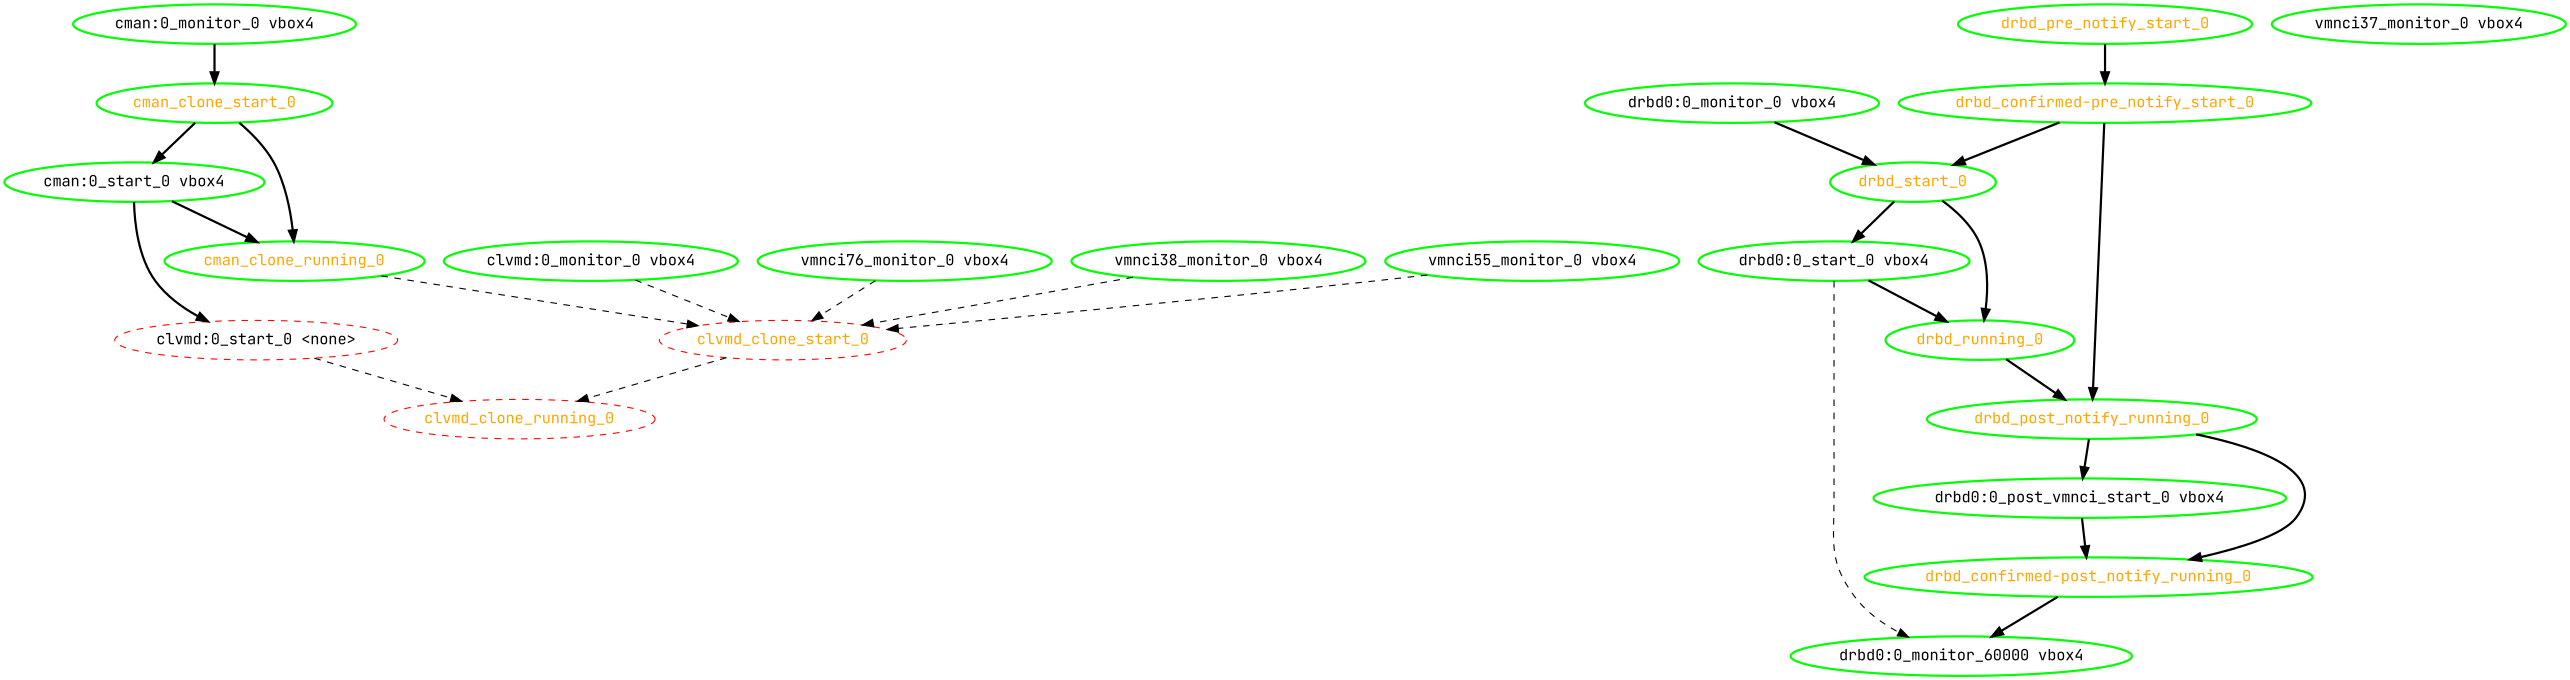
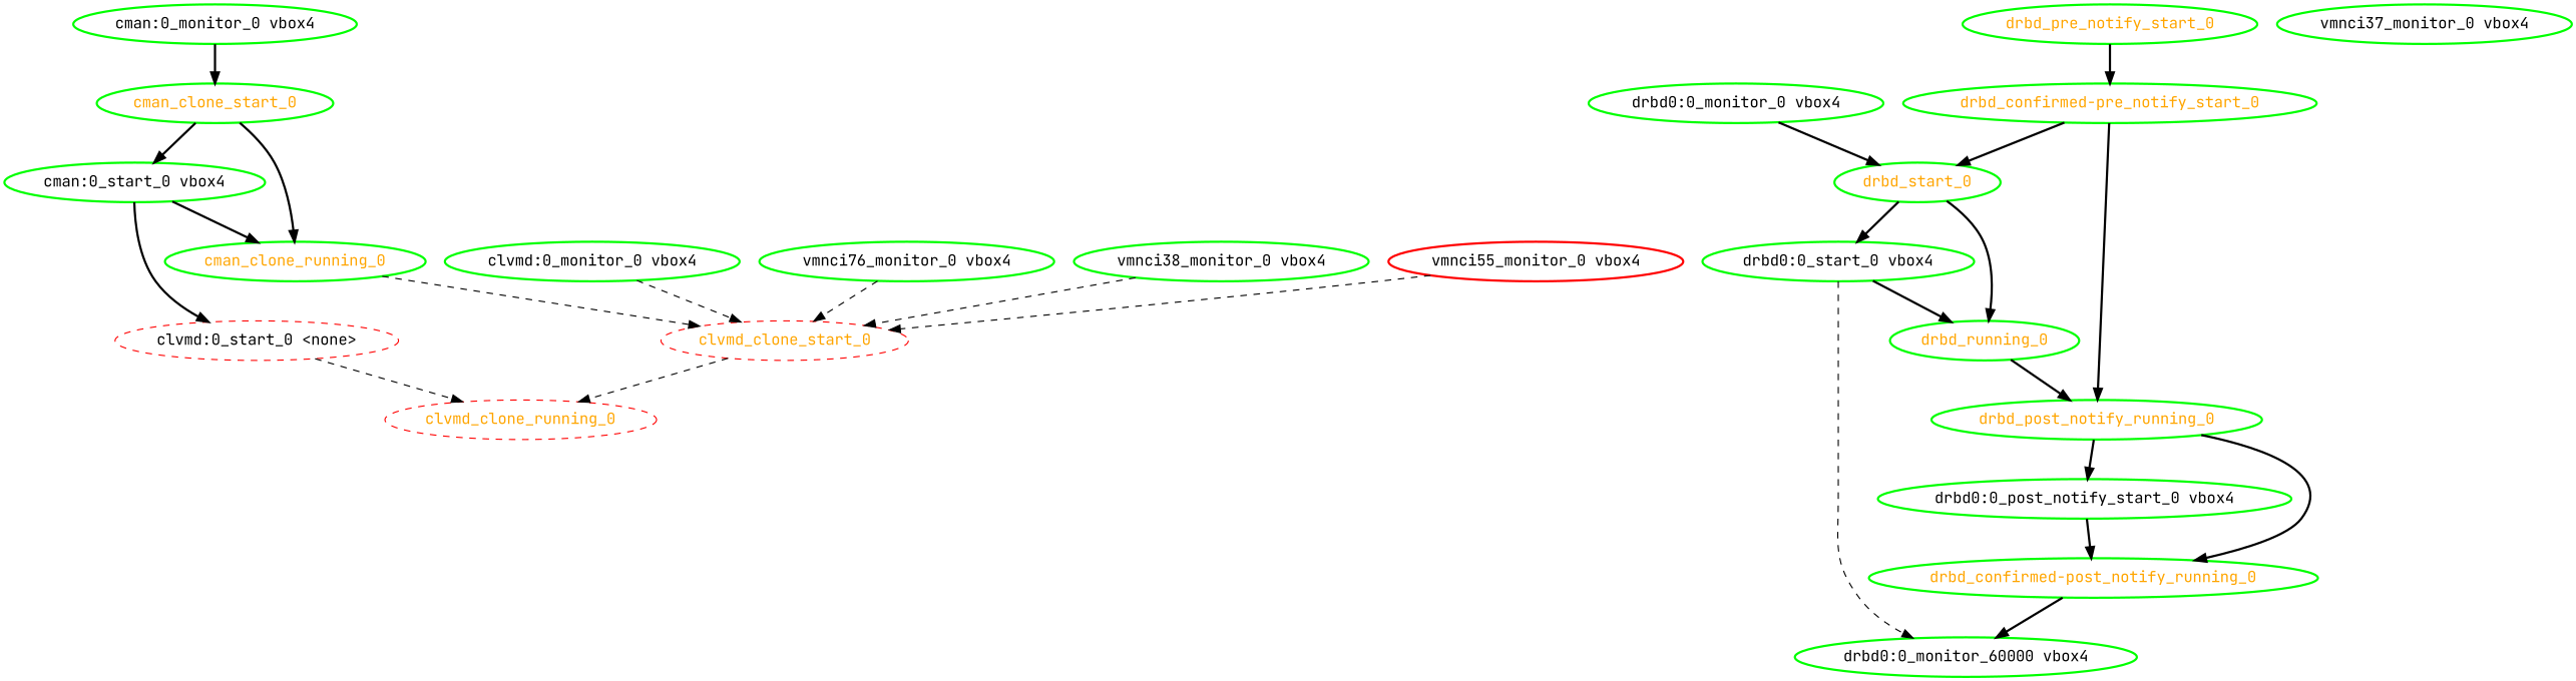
  digraph {
    fontname="JetBrains Mono"
    node [color=green fontcolor=black fontname="JetBrains Mono" style=bold]
    edge [fontname="JetBrains Mono" style=bold]
    clvmd_clone_start_0 [color=red fontcolor=orange style=dashed]
    "clvmd:0_monitor_0 vbox4"
    clvmd_clone_running_0 [color=red fontcolor=orange style=dashed]
    "clvmd:0_start_0 <none>" [color=red style=dashed]
    cman_clone_start_0 [fontcolor=orange]
    "cman:0_monitor_0 vbox4"
    "cman:0_start_0 vbox4"
    cman_clone_running_0 [fontcolor=orange]
    drbd_start_0 [fontcolor=orange]
    "drbd0:0_monitor_0 vbox4"
    "drbd0:0_start_0 vbox4"
    drbd_running_0 [fontcolor=orange]
    "drbd0:0_monitor_60000 vbox4"
    drbd_post_notify_running_0 [fontcolor=orange]
    "drbd_confirmed-post_notify_running_0" [fontcolor=orange]
-   "drbd0:0_post_notify_start_0 vbox4" [label="drbd0:0_post_vmnci_start_0 vbox4"]
+   "drbd0:0_post_notify_start_0 vbox4"
    "drbd_confirmed-pre_notify_start_0" [fontcolor=orange]
    drbd_pre_notify_start_0 [fontcolor=orange]
    n19 [label="vmnci76_monitor_0 vbox4"]
    "vmnci37_monitor_0 vbox4"
    "vmnci38_monitor_0 vbox4"
-   "vmnci55_monitor_0 vbox4"
+   "vmnci55_monitor_0 vbox4" [color=red]
    clvmd_clone_start_0 -> clvmd_clone_running_0 [style=dashed]
    "clvmd:0_monitor_0 vbox4" -> clvmd_clone_start_0 [style=dashed]
    "clvmd:0_start_0 <none>" -> clvmd_clone_running_0 [style=dashed]
    cman_clone_start_0 -> "cman:0_start_0 vbox4"
    cman_clone_start_0 -> cman_clone_running_0
    "cman:0_monitor_0 vbox4" -> cman_clone_start_0
    "cman:0_start_0 vbox4" -> "clvmd:0_start_0 <none>"
    "cman:0_start_0 vbox4" -> cman_clone_running_0
    cman_clone_running_0 -> clvmd_clone_start_0 [style=dashed]
    drbd_start_0 -> "drbd0:0_start_0 vbox4"
    drbd_start_0 -> drbd_running_0
    "drbd0:0_monitor_0 vbox4" -> drbd_start_0
    "drbd0:0_start_0 vbox4" -> drbd_running_0
    "drbd0:0_start_0 vbox4" -> "drbd0:0_monitor_60000 vbox4" [style=dashed]
    drbd_running_0 -> drbd_post_notify_running_0
    drbd_post_notify_running_0 -> "drbd_confirmed-post_notify_running_0"
    drbd_post_notify_running_0 -> "drbd0:0_post_notify_start_0 vbox4"
    "drbd_confirmed-post_notify_running_0" -> "drbd0:0_monitor_60000 vbox4"
    "drbd0:0_post_notify_start_0 vbox4" -> "drbd_confirmed-post_notify_running_0"
    "drbd_confirmed-pre_notify_start_0" -> drbd_start_0
    "drbd_confirmed-pre_notify_start_0" -> drbd_post_notify_running_0
    drbd_pre_notify_start_0 -> "drbd_confirmed-pre_notify_start_0"
    n19 -> clvmd_clone_start_0 [style=dashed]
    "vmnci38_monitor_0 vbox4" -> clvmd_clone_start_0 [style=dashed]
    "vmnci55_monitor_0 vbox4" -> clvmd_clone_start_0 [style=dashed]
  }
